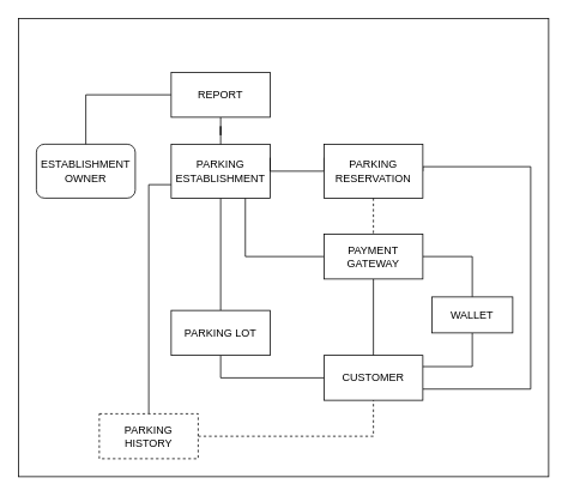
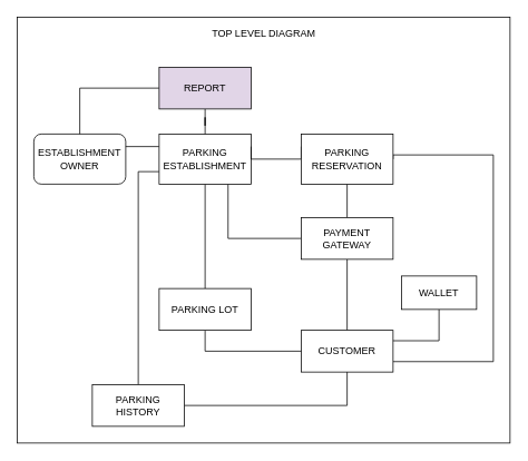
  <mxCell id="0" />
  <mxCell id="1" parent="0" />
  <mxCell id="2" value="" style="rounded=0;whiteSpace=wrap;html=1;" parent="1" vertex="1"><mxGeometry x="20" y="20" width="590" height="510" as="geometry" /></mxCell>
  <mxCell id="3" value="ESTABLISHMENT OWNER" style="whiteSpace=wrap;html=1;rounded=1;" parent="1" vertex="1"><mxGeometry x="40" y="160" width="110" height="60" as="geometry" /></mxCell>
  <mxCell id="4" style="edgeStyle=orthogonalEdgeStyle;rounded=0;orthogonalLoop=1;jettySize=auto;html=1;exitX=0.5;exitY=1;exitDx=0;exitDy=0;entryX=0.5;entryY=0;entryDx=0;entryDy=0;endArrow=none;endFill=0;" parent="1" source="8" target="18" edge="1"><mxGeometry relative="1" as="geometry" /></mxCell>
+ <mxCell id="5" style="edgeStyle=orthogonalEdgeStyle;rounded=0;orthogonalLoop=1;jettySize=auto;html=1;exitX=0;exitY=0.25;exitDx=0;exitDy=0;entryX=1;entryY=0.25;entryDx=0;entryDy=0;endArrow=none;endFill=0;" parent="1" source="8" target="3" edge="1"><mxGeometry relative="1" as="geometry" /></mxCell>
  <mxCell id="6" style="edgeStyle=orthogonalEdgeStyle;rounded=0;orthogonalLoop=1;jettySize=auto;html=1;exitX=0.75;exitY=1;exitDx=0;exitDy=0;entryX=0;entryY=0.5;entryDx=0;entryDy=0;endArrow=none;endFill=0;" parent="1" source="8" target="15" edge="1"><mxGeometry relative="1" as="geometry" /></mxCell>
  <mxCell id="7" style="edgeStyle=orthogonalEdgeStyle;rounded=0;orthogonalLoop=1;jettySize=auto;html=1;exitX=0;exitY=0.75;exitDx=0;exitDy=0;entryX=0.5;entryY=0;entryDx=0;entryDy=0;endArrow=none;endFill=0;" edge="1" parent="1" source="8" target="20"><mxGeometry relative="1" as="geometry" /></mxCell>
  <mxCell id="8" value="PARKING&lt;br&gt;ESTABLISHMENT" style="rounded=0;whiteSpace=wrap;html=1;" parent="1" vertex="1"><mxGeometry x="190" y="160" width="110" height="60" as="geometry" /></mxCell>
  <mxCell id="9" style="edgeStyle=orthogonalEdgeStyle;rounded=0;orthogonalLoop=1;jettySize=auto;html=1;exitX=1;exitY=0.5;exitDx=0;exitDy=0;entryX=1;entryY=0.75;entryDx=0;entryDy=0;endArrow=none;endFill=0;" parent="1" source="12" target="16" edge="1"><mxGeometry relative="1" as="geometry"><Array as="points"><mxPoint x="470" y="185" /><mxPoint x="590" y="185" /><mxPoint x="590" y="433" /></Array></mxGeometry></mxCell>
- <mxCell id="10" style="edgeStyle=orthogonalEdgeStyle;rounded=0;orthogonalLoop=1;jettySize=auto;html=1;exitX=0.5;exitY=1;exitDx=0;exitDy=0;entryX=0.5;entryY=0;entryDx=0;entryDy=0;endArrow=none;endFill=0;dashed=1;" parent="1" source="12" target="15" edge="1"><mxGeometry relative="1" as="geometry" /></mxCell>
+ <mxCell id="10" style="edgeStyle=orthogonalEdgeStyle;rounded=0;orthogonalLoop=1;jettySize=auto;html=1;exitX=0.5;exitY=1;exitDx=0;exitDy=0;entryX=0.5;entryY=0;entryDx=0;entryDy=0;endArrow=none;endFill=0;" parent="1" source="12" target="15" edge="1"><mxGeometry relative="1" as="geometry" /></mxCell>
  <mxCell id="11" style="edgeStyle=orthogonalEdgeStyle;rounded=0;orthogonalLoop=1;jettySize=auto;html=1;exitX=0;exitY=0.25;exitDx=0;exitDy=0;entryX=1;entryY=0.25;entryDx=0;entryDy=0;endArrow=none;endFill=0;" parent="1" source="12" target="8" edge="1"><mxGeometry relative="1" as="geometry"><Array as="points"><mxPoint x="360" y="190" /><mxPoint x="300" y="190" /></Array></mxGeometry></mxCell>
  <mxCell id="12" value="PARKING RESERVATION" style="rounded=0;whiteSpace=wrap;html=1;" parent="1" vertex="1"><mxGeometry x="360" y="160" width="110" height="60" as="geometry" /></mxCell>
  <mxCell id="13" style="edgeStyle=orthogonalEdgeStyle;rounded=0;orthogonalLoop=1;jettySize=auto;html=1;exitX=0.5;exitY=1;exitDx=0;exitDy=0;entryX=0.5;entryY=0;entryDx=0;entryDy=0;endArrow=none;endFill=0;" parent="1" source="15" target="16" edge="1"><mxGeometry relative="1" as="geometry" /></mxCell>
- <mxCell id="14" style="edgeStyle=orthogonalEdgeStyle;rounded=0;orthogonalLoop=1;jettySize=auto;html=1;exitX=1;exitY=0.5;exitDx=0;exitDy=0;entryX=0.5;entryY=0;entryDx=0;entryDy=0;endArrow=none;endFill=0;" parent="1" source="15" target="25" edge="1"><mxGeometry relative="1" as="geometry" /></mxCell>
  <mxCell id="15" value="PAYMENT GATEWAY" style="rounded=0;whiteSpace=wrap;html=1;" parent="1" vertex="1"><mxGeometry x="360" y="260" width="110" height="50" as="geometry" /></mxCell>
  <mxCell id="16" value="CUSTOMER" style="rounded=0;whiteSpace=wrap;html=1;" parent="1" vertex="1"><mxGeometry x="360" y="395" width="110" height="50" as="geometry" /></mxCell>
  <mxCell id="17" style="edgeStyle=orthogonalEdgeStyle;rounded=0;orthogonalLoop=1;jettySize=auto;html=1;exitX=0.5;exitY=1;exitDx=0;exitDy=0;entryX=0;entryY=0.5;entryDx=0;entryDy=0;endArrow=none;endFill=0;" edge="1" parent="1" source="18" target="16"><mxGeometry relative="1" as="geometry" /></mxCell>
  <mxCell id="18" value="PARKING LOT" style="rounded=0;whiteSpace=wrap;html=1;" parent="1" vertex="1"><mxGeometry x="190" y="345" width="110" height="50" as="geometry" /></mxCell>
- <mxCell id="19" style="edgeStyle=orthogonalEdgeStyle;rounded=0;orthogonalLoop=1;jettySize=auto;html=1;exitX=1;exitY=0.5;exitDx=0;exitDy=0;entryX=0.5;entryY=1;entryDx=0;entryDy=0;endArrow=none;endFill=0;dashed=1;" parent="1" source="20" target="16" edge="1"><mxGeometry relative="1" as="geometry" /></mxCell>
- <mxCell id="20" value="PARKING HISTORY" style="rounded=0;whiteSpace=wrap;html=1;dashed=1;" parent="1" vertex="1"><mxGeometry x="110" y="460" width="110" height="50" as="geometry" /></mxCell>
+ <mxCell id="19" style="edgeStyle=orthogonalEdgeStyle;rounded=0;orthogonalLoop=1;jettySize=auto;html=1;exitX=1;exitY=0.5;exitDx=0;exitDy=0;entryX=0.5;entryY=1;entryDx=0;entryDy=0;endArrow=none;endFill=0;" parent="1" source="20" target="16" edge="1"><mxGeometry relative="1" as="geometry" /></mxCell>
+ <mxCell id="20" value="PARKING HISTORY" style="rounded=0;whiteSpace=wrap;html=1;" parent="1" vertex="1"><mxGeometry x="110" y="460" width="110" height="50" as="geometry" /></mxCell>
  <mxCell id="21" style="edgeStyle=orthogonalEdgeStyle;rounded=0;orthogonalLoop=1;jettySize=auto;html=1;entryX=0.5;entryY=0;entryDx=0;entryDy=0;endArrow=none;endFill=0;" parent="1" source="23" target="8" edge="1"><mxGeometry relative="1" as="geometry" /></mxCell>
  <mxCell id="22" style="edgeStyle=orthogonalEdgeStyle;rounded=0;orthogonalLoop=1;jettySize=auto;html=1;exitX=0;exitY=0.5;exitDx=0;exitDy=0;entryX=0.5;entryY=0;entryDx=0;entryDy=0;endArrow=none;endFill=0;" edge="1" parent="1" source="23" target="3"><mxGeometry relative="1" as="geometry" /></mxCell>
- <mxCell id="23" value="REPORT" style="rounded=0;whiteSpace=wrap;html=1;" parent="1" vertex="1"><mxGeometry x="190" y="80" width="110" height="50" as="geometry" /></mxCell>
+ <mxCell id="23" value="REPORT" style="rounded=0;whiteSpace=wrap;html=1;fillColor=#e1d5e7;" parent="1" vertex="1"><mxGeometry x="190" y="80" width="110" height="50" as="geometry" /></mxCell>
  <mxCell id="24" style="edgeStyle=orthogonalEdgeStyle;rounded=0;orthogonalLoop=1;jettySize=auto;html=1;exitX=0.5;exitY=1;exitDx=0;exitDy=0;entryX=1;entryY=0.25;entryDx=0;entryDy=0;endArrow=none;endFill=0;" parent="1" source="25" target="16" edge="1"><mxGeometry relative="1" as="geometry" /></mxCell>
  <mxCell id="25" value="WALLET" style="rounded=0;whiteSpace=wrap;html=1;" parent="1" vertex="1"><mxGeometry x="480" y="330" width="90" height="40" as="geometry" /></mxCell>
+ <mxCell id="26" value="TOP LEVEL DIAGRAM" style="text;html=1;align=center;verticalAlign=middle;resizable=0;points=[];autosize=1;strokeColor=none;fillColor=none;" vertex="1" parent="1"><mxGeometry x="245" y="30" width="140" height="20" as="geometry" /></mxCell>
